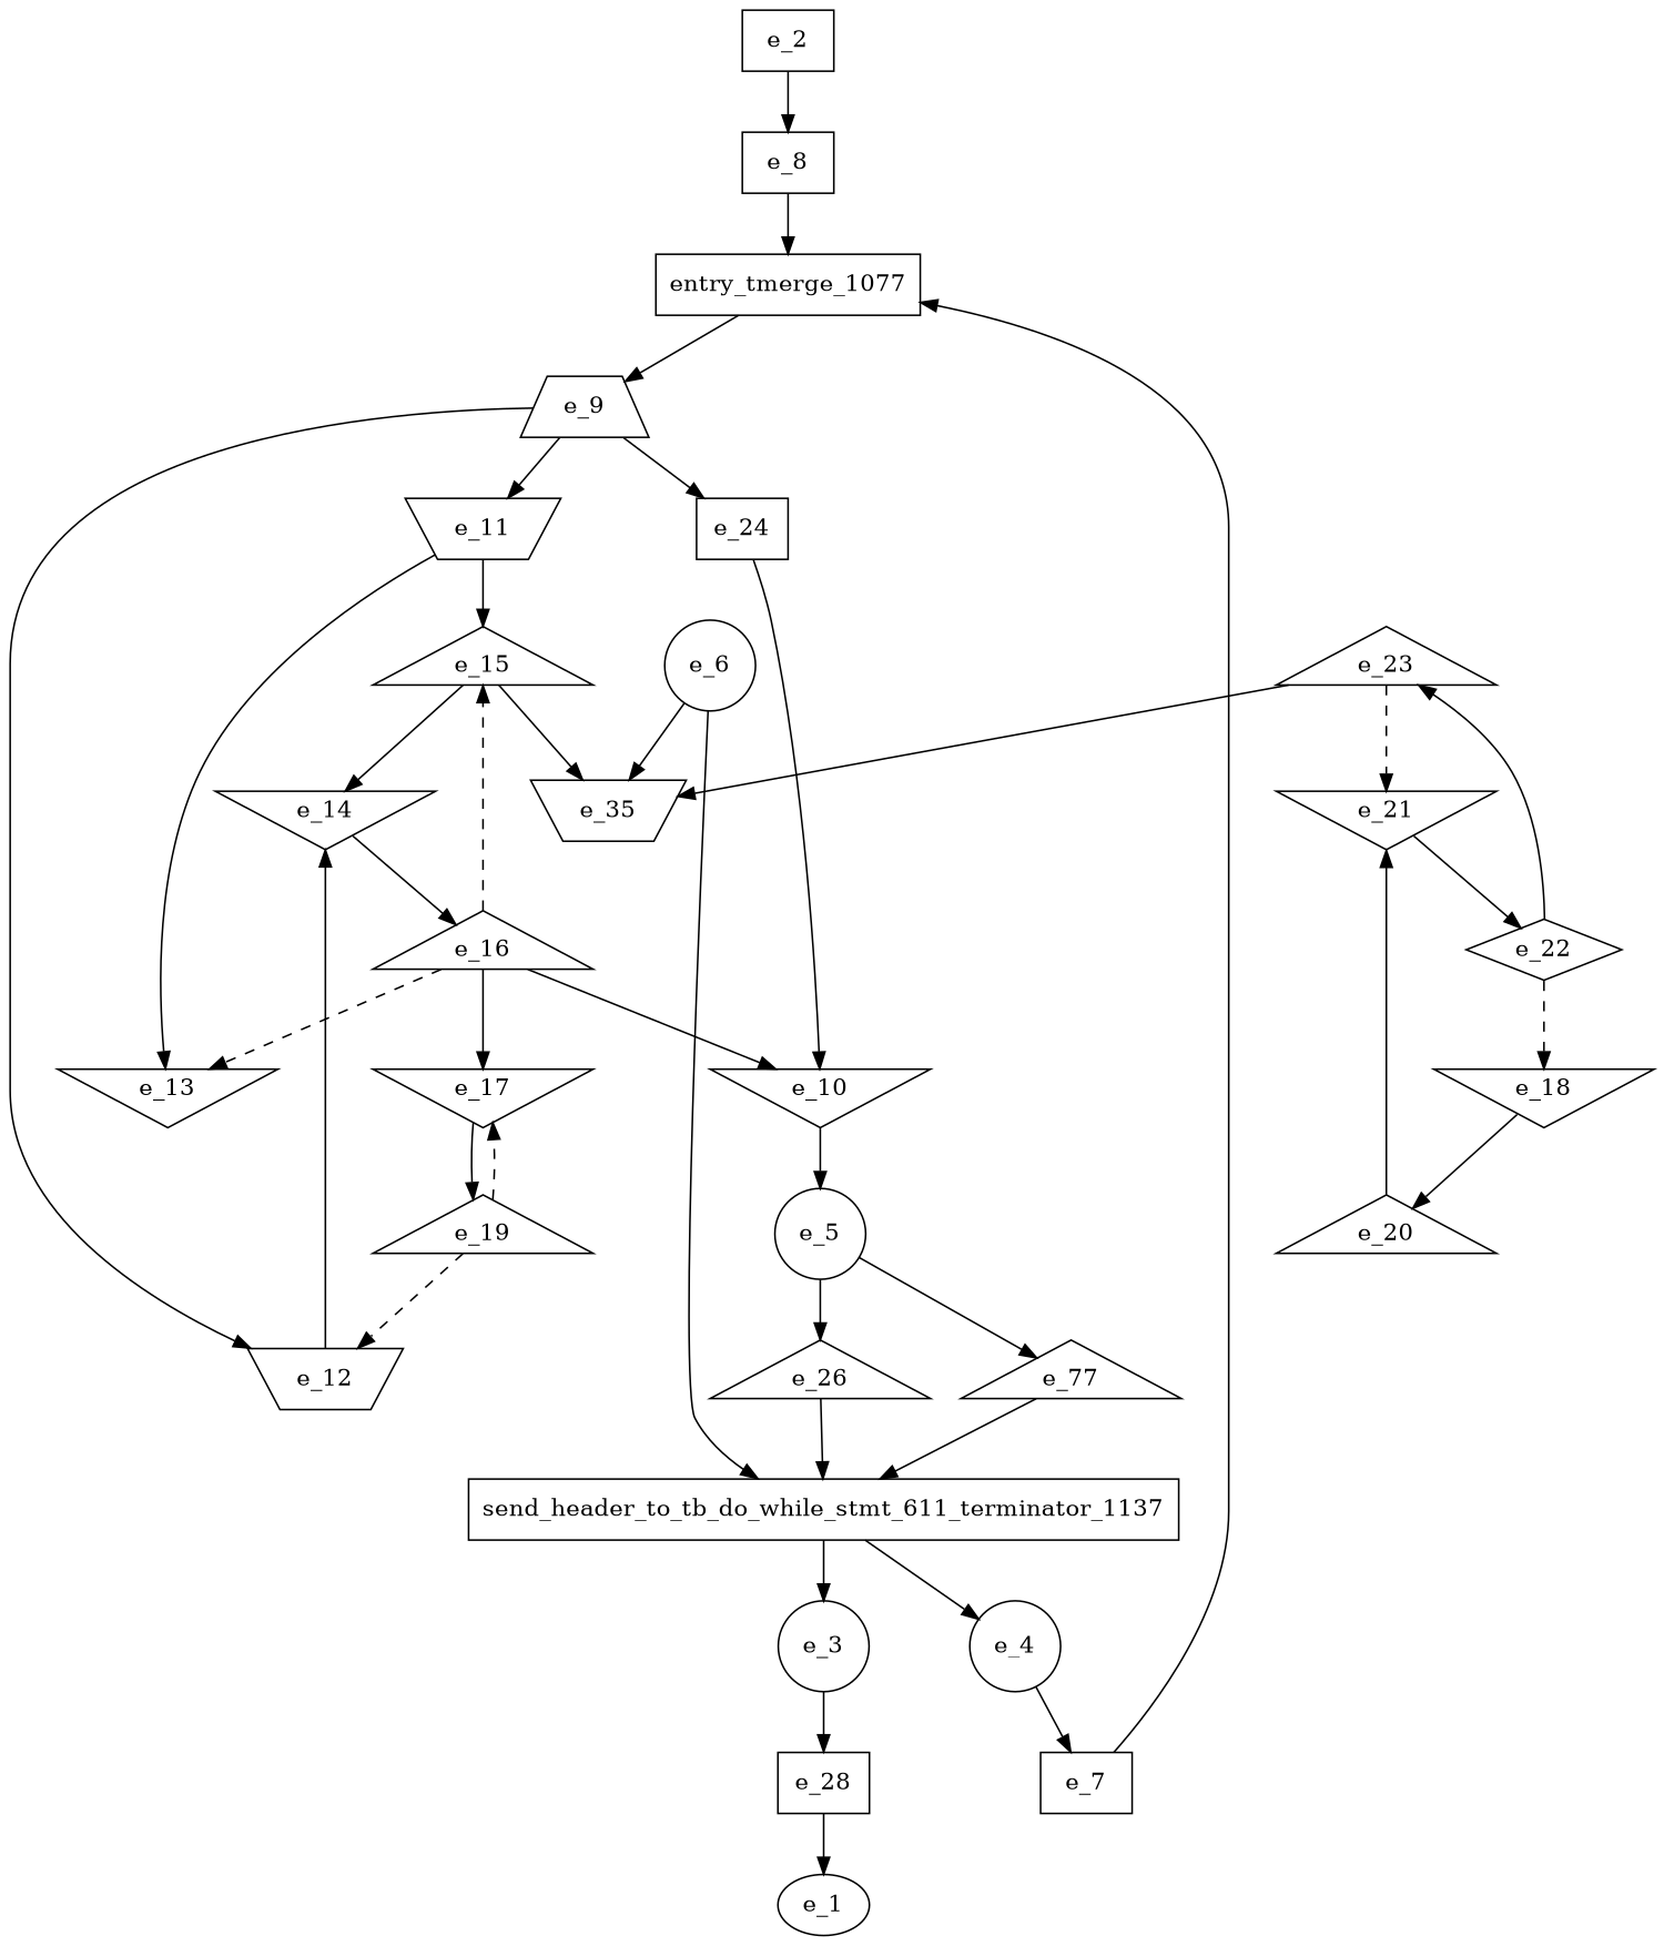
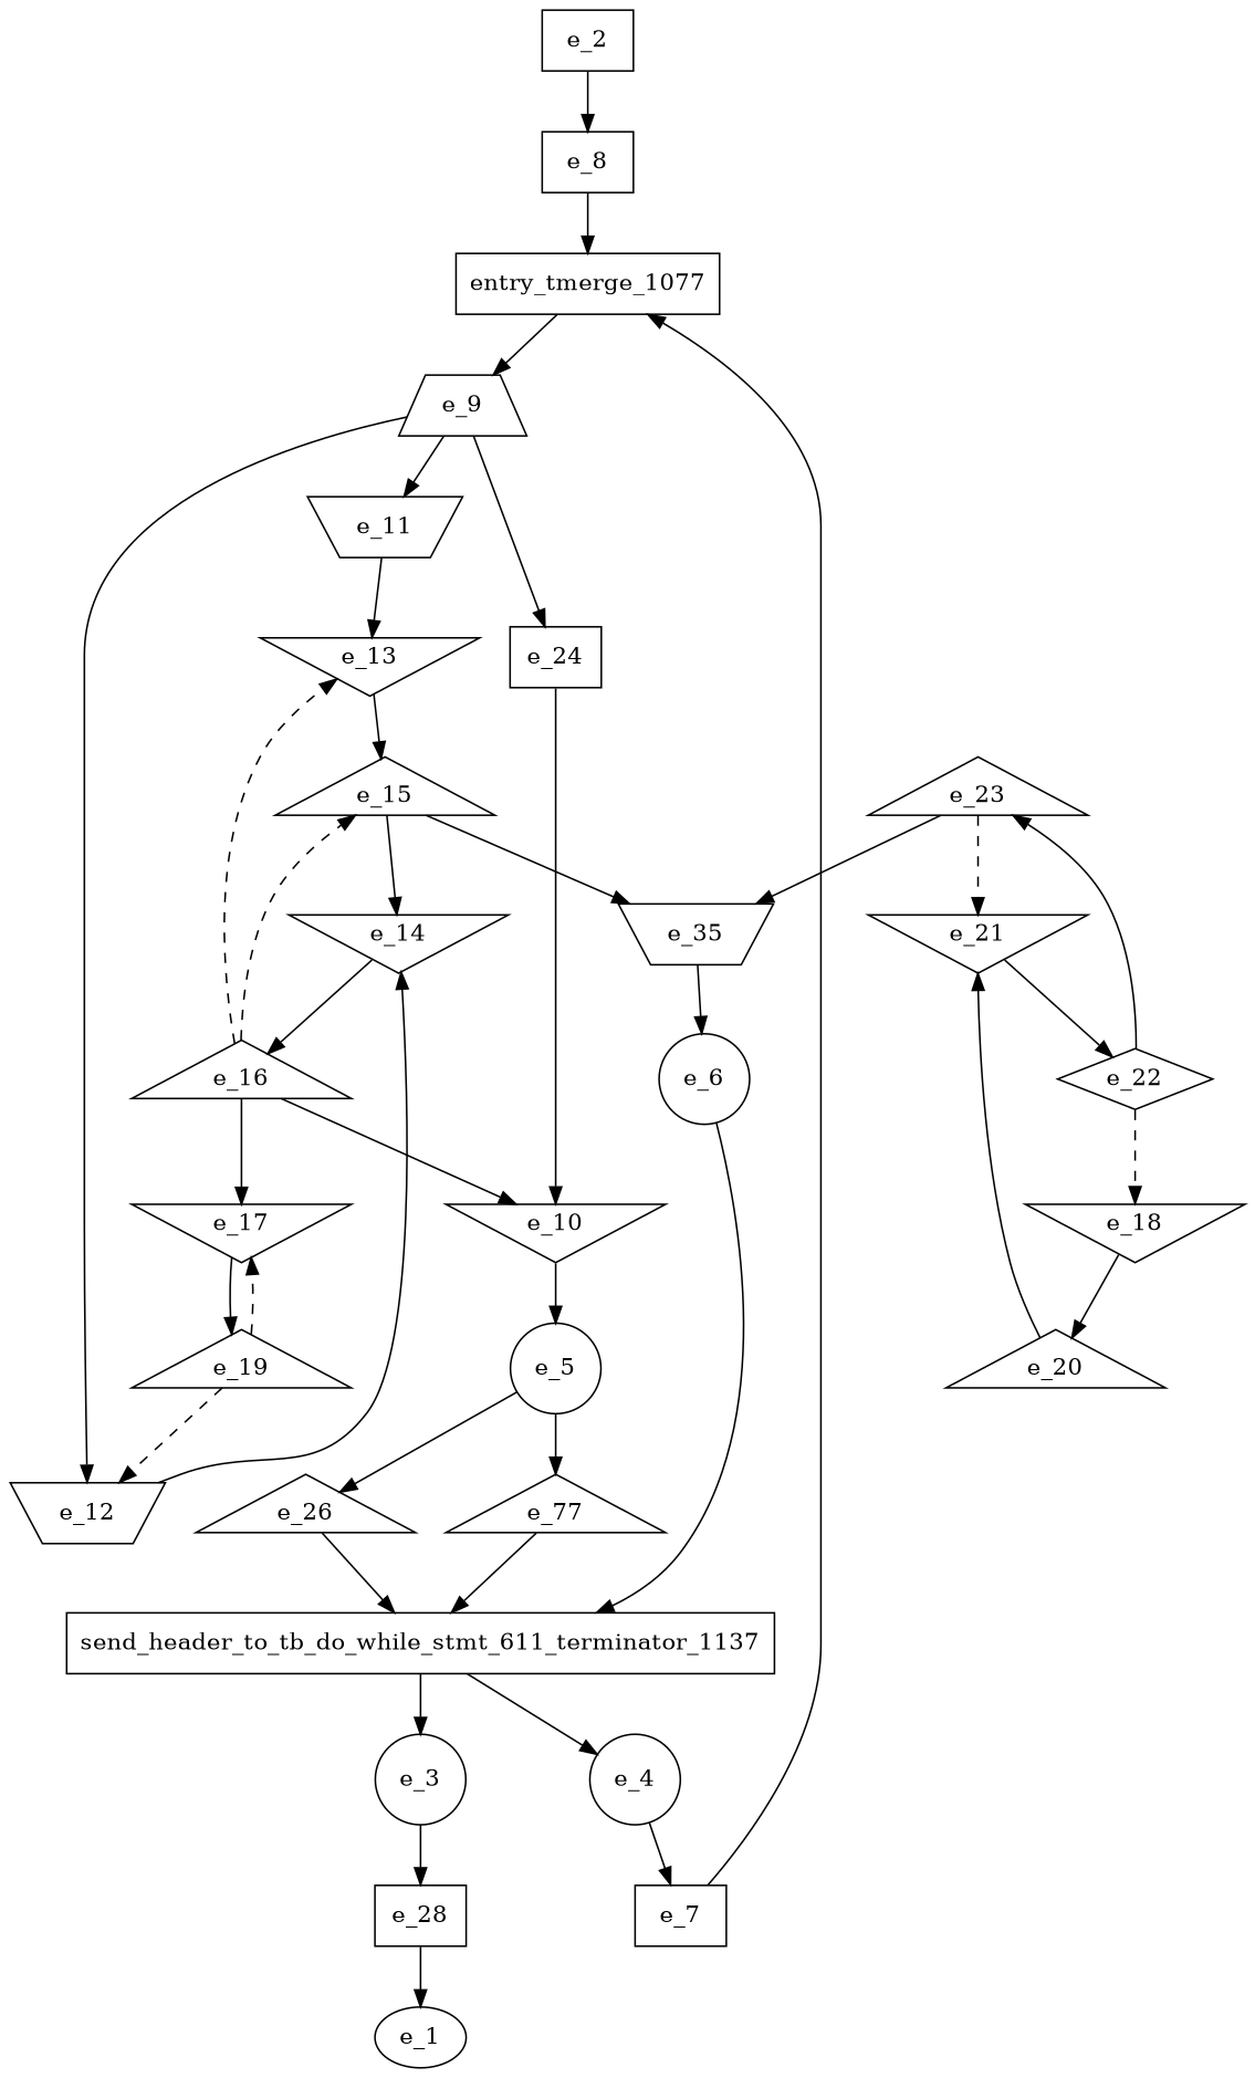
  digraph {
    node [shape=triangle]
    e_2 [shape=dot]
    e_8 [shape=dot]
    entry_tmerge_1077 [shape=rectangle]
    e_3 [shape=circle]
    e_28 [shape=dot]
    e_1 [shape=""]
    e_4 [shape=circle]
    e_7 [shape=dot]
    e_5 [shape=circle]
    e_26
    n11 [label=e_77]
    send_header_to_tb_do_while_stmt_611_terminator_1137 [shape=rectangle]
    e_6 [shape=circle]
    e_9 [shape=trapezium]
    e_11 [shape=invtrapezium]
    e_12 [shape=invtrapezium]
    e_24 [shape=dot]
    e_13 [shape=invtriangle]
    e_14 [shape=invtriangle]
    e_10 [shape=invtriangle]
    e_15
    e_16
    n23 [label=e_35 shape=invtrapezium]
    e_17 [shape=invtriangle]
    e_19
    e_18 [shape=invtriangle]
    e_20
    e_21 [shape=invtriangle]
    e_22 [shape=diamond]
    e_23
    e_2 -> e_8
    e_8 -> entry_tmerge_1077
    entry_tmerge_1077 -> e_9
    e_3 -> e_28
    e_28 -> e_1
    e_4 -> e_7
    e_7 -> entry_tmerge_1077
    e_5 -> e_26
    e_5 -> n11
    e_26 -> send_header_to_tb_do_while_stmt_611_terminator_1137
    n11 -> send_header_to_tb_do_while_stmt_611_terminator_1137
    send_header_to_tb_do_while_stmt_611_terminator_1137 -> e_3
    send_header_to_tb_do_while_stmt_611_terminator_1137 -> e_4
    e_6 -> send_header_to_tb_do_while_stmt_611_terminator_1137
    e_9 -> e_11
    e_9 -> e_12
    e_9 -> e_24
    e_11 -> e_13
    e_12 -> e_14
    e_24 -> e_10
-   e_11 -> e_15
+   e_13 -> e_15
    e_14 -> e_16
    e_10 -> e_5
    e_15 -> e_14
    e_15 -> n23
    e_16 -> e_13 [style=dashed]
    e_16 -> e_10
    e_16 -> e_15 [style=dashed]
    e_16 -> e_17
-   e_6 -> n23
+   n23 -> e_6
    e_17 -> e_19
    e_19 -> e_12 [style=dashed]
    e_19 -> e_17 [style=dashed]
    e_18 -> e_20
    e_20 -> e_21
    e_21 -> e_22
    e_22 -> e_18 [style=dashed]
    e_22 -> e_23
    e_23 -> n23
    e_23 -> e_21 [style=dashed]
  }
